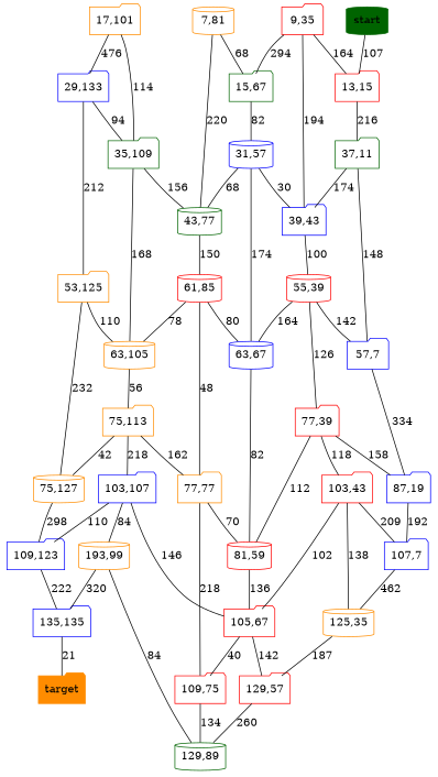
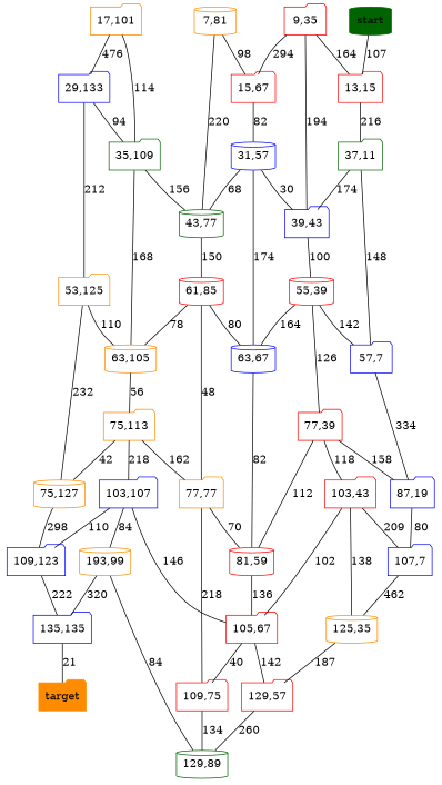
  graph {
    node [color=blue shape=folder]
    n1 [label="31,57" shape=cylinder]
    n2 [label="63,67" shape=cylinder]
    n3 [color=darkgreen label="43,77" shape=cylinder]
    n4 [label="39,43"]
    n5 [color=red label="81,59" shape=cylinder]
    n6 [color=red label="61,85" shape=cylinder]
    n7 [color=red label="55,39" shape=cylinder]
    n8 [color=red label="105,67"]
    n9 [color=darkorange label="77,77"]
    n10 [color=darkorange label="63,105" shape=cylinder]
    n11 [color=red label="77,39"]
    n12 [label="57,7"]
    n13 [color=red label="109,75"]
    n14 [color=darkgreen label="129,89" shape=cylinder]
    n15 [color=red label="129,57"]
    n16 [label="87,19"]
    n17 [color=red label="103,43"]
    n18 [label="107,7"]
    n19 [color=darkorange label="125,35" shape=cylinder]
    n20 [label="109,123"]
    n21 [label="135,135"]
    target [color=darkorange style=filled]
    n23 [color=darkorange label="17,101"]
    n24 [color=darkgreen label="35,109"]
    n25 [label="29,133"]
    n26 [color=darkorange label="53,125"]
    n27 [color=darkorange label="75,113"]
    n28 [color=darkorange label="75,127" shape=cylinder]
    n29 [label="103,107"]
    n30 [color=darkorange label="193,99" shape=cylinder]
    n31 [color=red label="13,15"]
    n32 [color=darkgreen label="37,11"]
    n33 [color=red label="9,35"]
-   n34 [color=darkgreen label="15,67"]
+   n34 [color=red label="15,67"]
    n35 [color=darkorange label="7,81" shape=cylinder]
    n36 [color=darkgreen label=start shape=cylinder style=filled]
    n1 -- n2 [label=174]
    n1 -- n3 [label=68]
    n1 -- n4 [label=30]
    n2 -- n5 [label=82]
    n3 -- n6 [label=150]
    n4 -- n7 [label=100]
    n5 -- n8 [label=136]
    n6 -- n2 [label=80]
    n6 -- n9 [label=48]
    n6 -- n10 [label=78]
    n7 -- n2 [label=164]
    n7 -- n11 [label=126]
    n7 -- n12 [label=142]
    n8 -- n13 [label=40]
    n8 -- n15 [label=142]
    n9 -- n5 [label=70]
    n9 -- n13 [label=218]
    n10 -- n27 [label=56]
    n11 -- n5 [label=112]
    n11 -- n16 [label=158]
    n11 -- n17 [label=118]
    n12 -- n16 [label=334]
    n13 -- n14 [label=134]
    n15 -- n14 [label=260]
-   n16 -- n18 [label=192]
+   n16 -- n18 [label=80]
    n17 -- n8 [label=102]
    n17 -- n18 [label=209]
    n17 -- n19 [label=138]
    n18 -- n19 [label=462]
    n19 -- n15 [label=187]
    n20 -- n21 [label=222]
    n21 -- target [label=21]
    n23 -- n24 [label=114]
    n23 -- n25 [label=476]
    n24 -- n3 [label=156]
    n24 -- n10 [label=168]
    n25 -- n24 [label=94]
    n25 -- n26 [label=212]
    n26 -- n10 [label=110]
    n26 -- n28 [label=232]
    n27 -- n9 [label=162]
    n27 -- n28 [label=42]
    n27 -- n29 [label=218]
    n28 -- n20 [label=298]
    n29 -- n8 [label=146]
    n29 -- n20 [label=110]
    n29 -- n30 [label=84]
    n30 -- n14 [label=84]
    n30 -- n21 [label=320]
    n31 -- n32 [label=216]
    n32 -- n4 [label=174]
    n32 -- n12 [label=148]
    n33 -- n4 [label=194]
    n33 -- n31 [label=164]
    n33 -- n34 [label=294]
    n34 -- n1 [label=82]
    n35 -- n3 [label=220]
-   n35 -- n34 [label=68]
+   n35 -- n34 [label=98]
    n36 -- n31 [label=107]
  }
